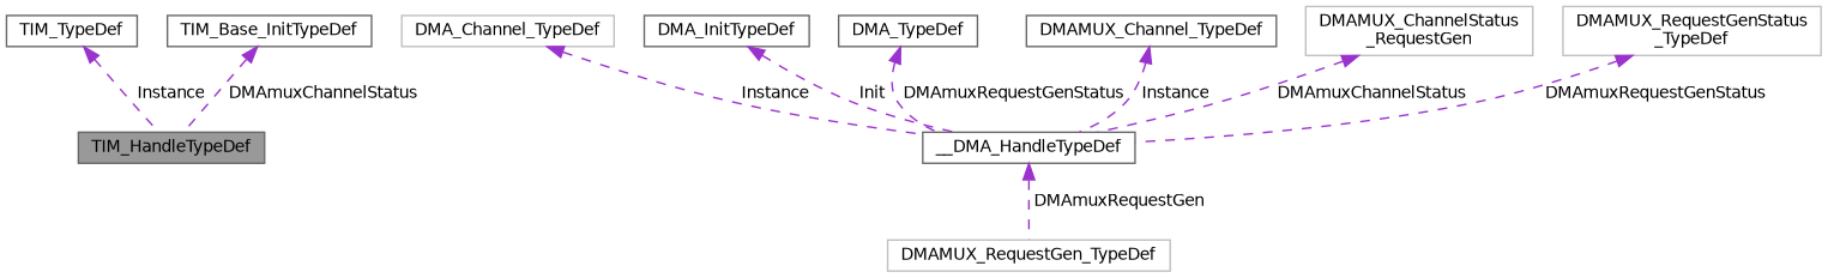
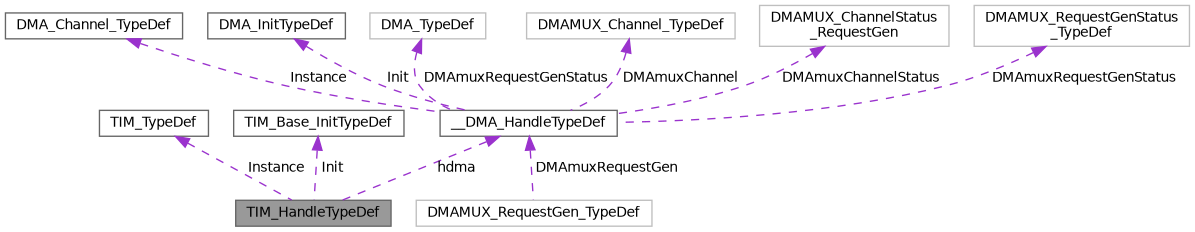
  digraph {
    rankdir=TB
    node [color=gray40 fillcolor=white fontname=Helvetica fontsize=10 shape=box style=filled]
    edge [color=darkorchid3 dir=back fontname=Helvetica fontsize=10 labelfontname=Helvetica labelfontsize=10 style=dashed]
    n1 [fillcolor=grey60 fontcolor=black height=0.2 label=TIM_HandleTypeDef width=0.4]
    n2 [height=0.2 label=TIM_TypeDef width=0.4]
    n3 [height=0.2 label=TIM_Base_InitTypeDef width=0.4]
    n4 [height=0.2 label=__DMA_HandleTypeDef width=0.4]
    n5 [color=grey75 height=0.2 label=DMAMUX_RequestGen_TypeDef width=0.4]
-   n6 [color=grey75 height=0.2 label=DMA_Channel_TypeDef width=0.4]
+   n6 [height=0.2 label=DMA_Channel_TypeDef width=0.4]
    n7 [height=0.2 label=DMA_InitTypeDef width=0.4]
-   n8 [height=0.2 label=DMA_TypeDef width=0.4]
-   n9 [height=0.2 label=DMAMUX_Channel_TypeDef width=0.4]
+   n8 [color=grey75 height=0.2 label=DMA_TypeDef width=0.4]
+   n9 [color=grey75 height=0.2 label=DMAMUX_Channel_TypeDef width=0.4]
    n10 [color=grey75 height=0.2 label="DMAMUX_ChannelStatus\l_RequestGen" width=0.4]
    n11 [color=grey75 height=0.2 label="DMAMUX_RequestGenStatus\l_TypeDef" width=0.4]
    n2 -> n1 [label=" Instance"]
-   n3 -> n1 [label=" DMAmuxChannelStatus"]
+   n3 -> n1 [label=" Init"]
+   n4 -> n1 [label=" hdma"]
    n4 -> n5 [label=" DMAmuxRequestGen"]
    n6 -> n4 [label=" Instance"]
    n7 -> n4 [label=" Init"]
    n8 -> n4 [label=" DMAmuxRequestGenStatus"]
-   n9 -> n4 [label=" Instance"]
+   n9 -> n4 [label=" DMAmuxChannel"]
    n10 -> n4 [label=" DMAmuxChannelStatus"]
    n11 -> n4 [label=" DMAmuxRequestGenStatus"]
  }
